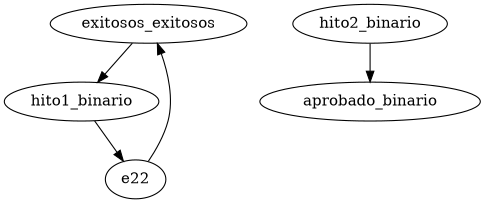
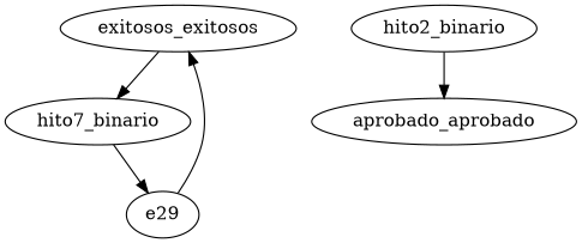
  strict digraph {
    n1 [label=exitosos_exitosos]
-   e29 [label=e22]
-   hito1_binario
+   e29
+   hito1_binario [label=hito7_binario]
    hito2_binario
-   aprobado_binario
+   aprobado_binario [label=aprobado_aprobado]
    n1 -> hito1_binario
    e29 -> n1
    hito1_binario -> e29
    hito2_binario -> aprobado_binario
  }
